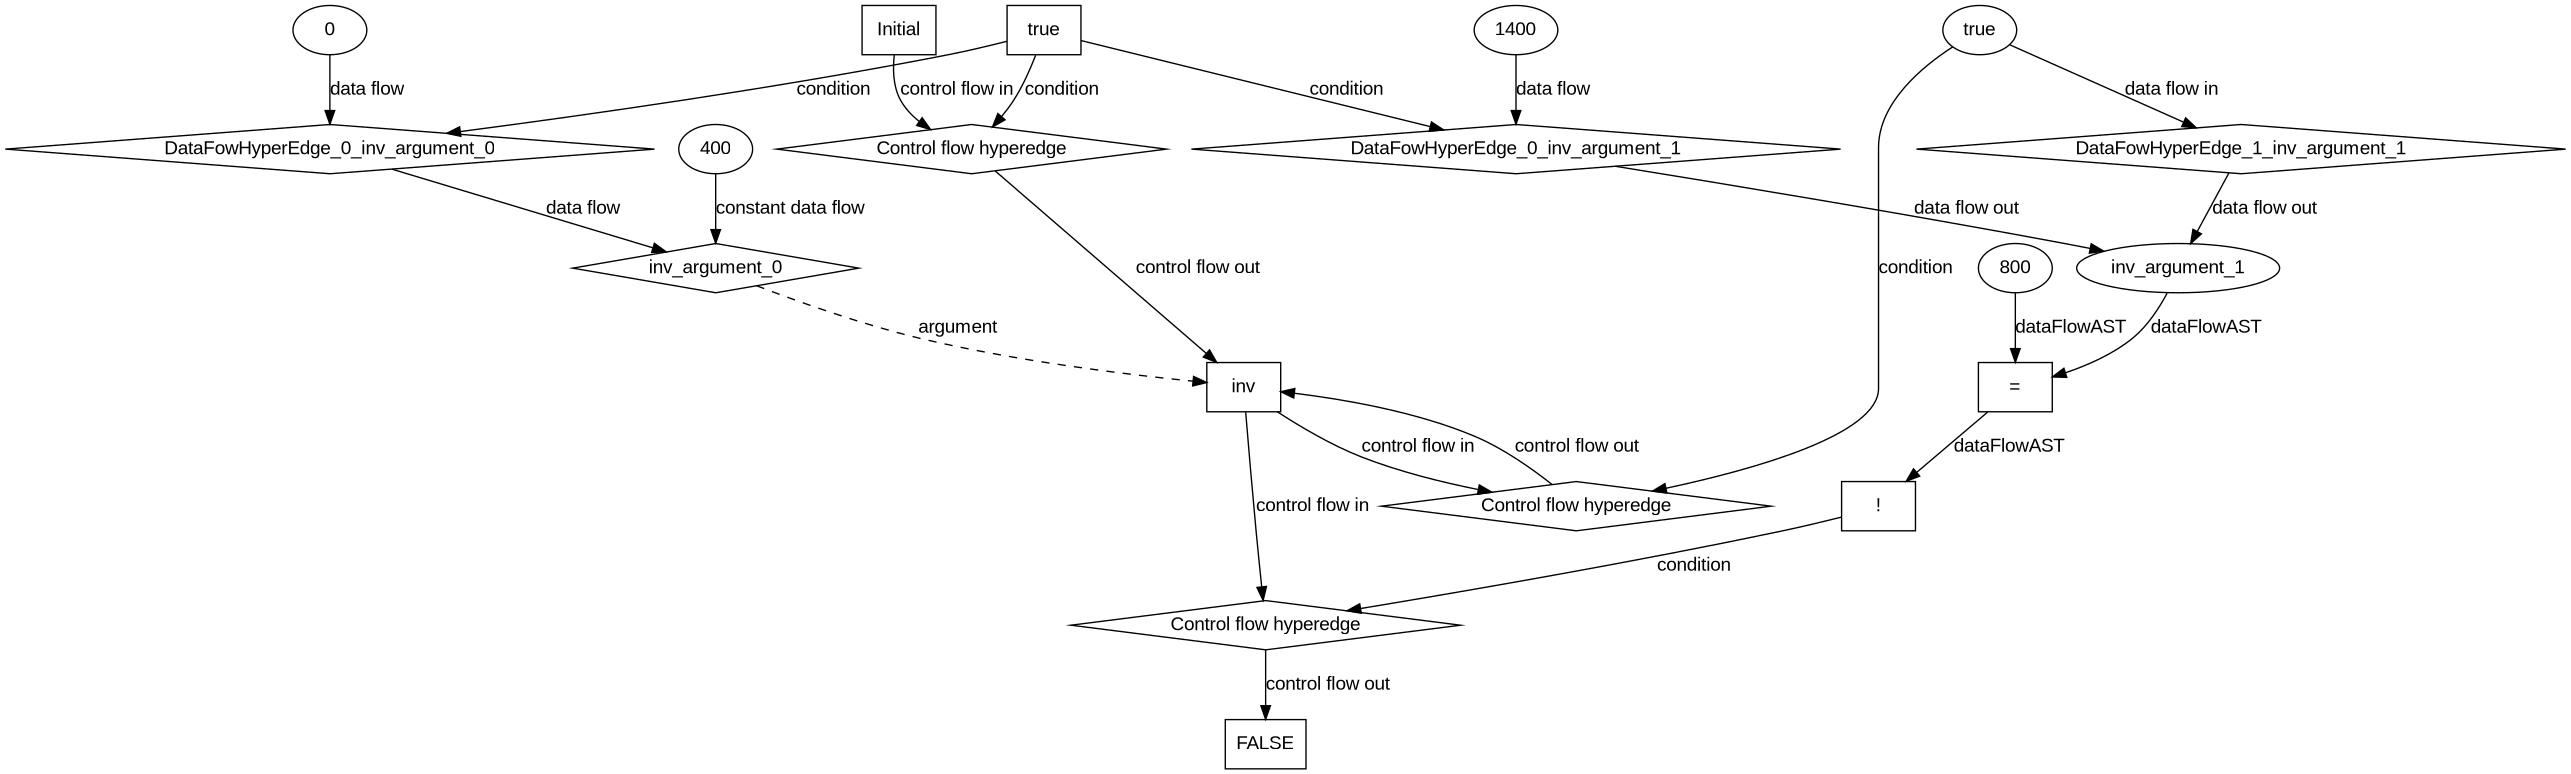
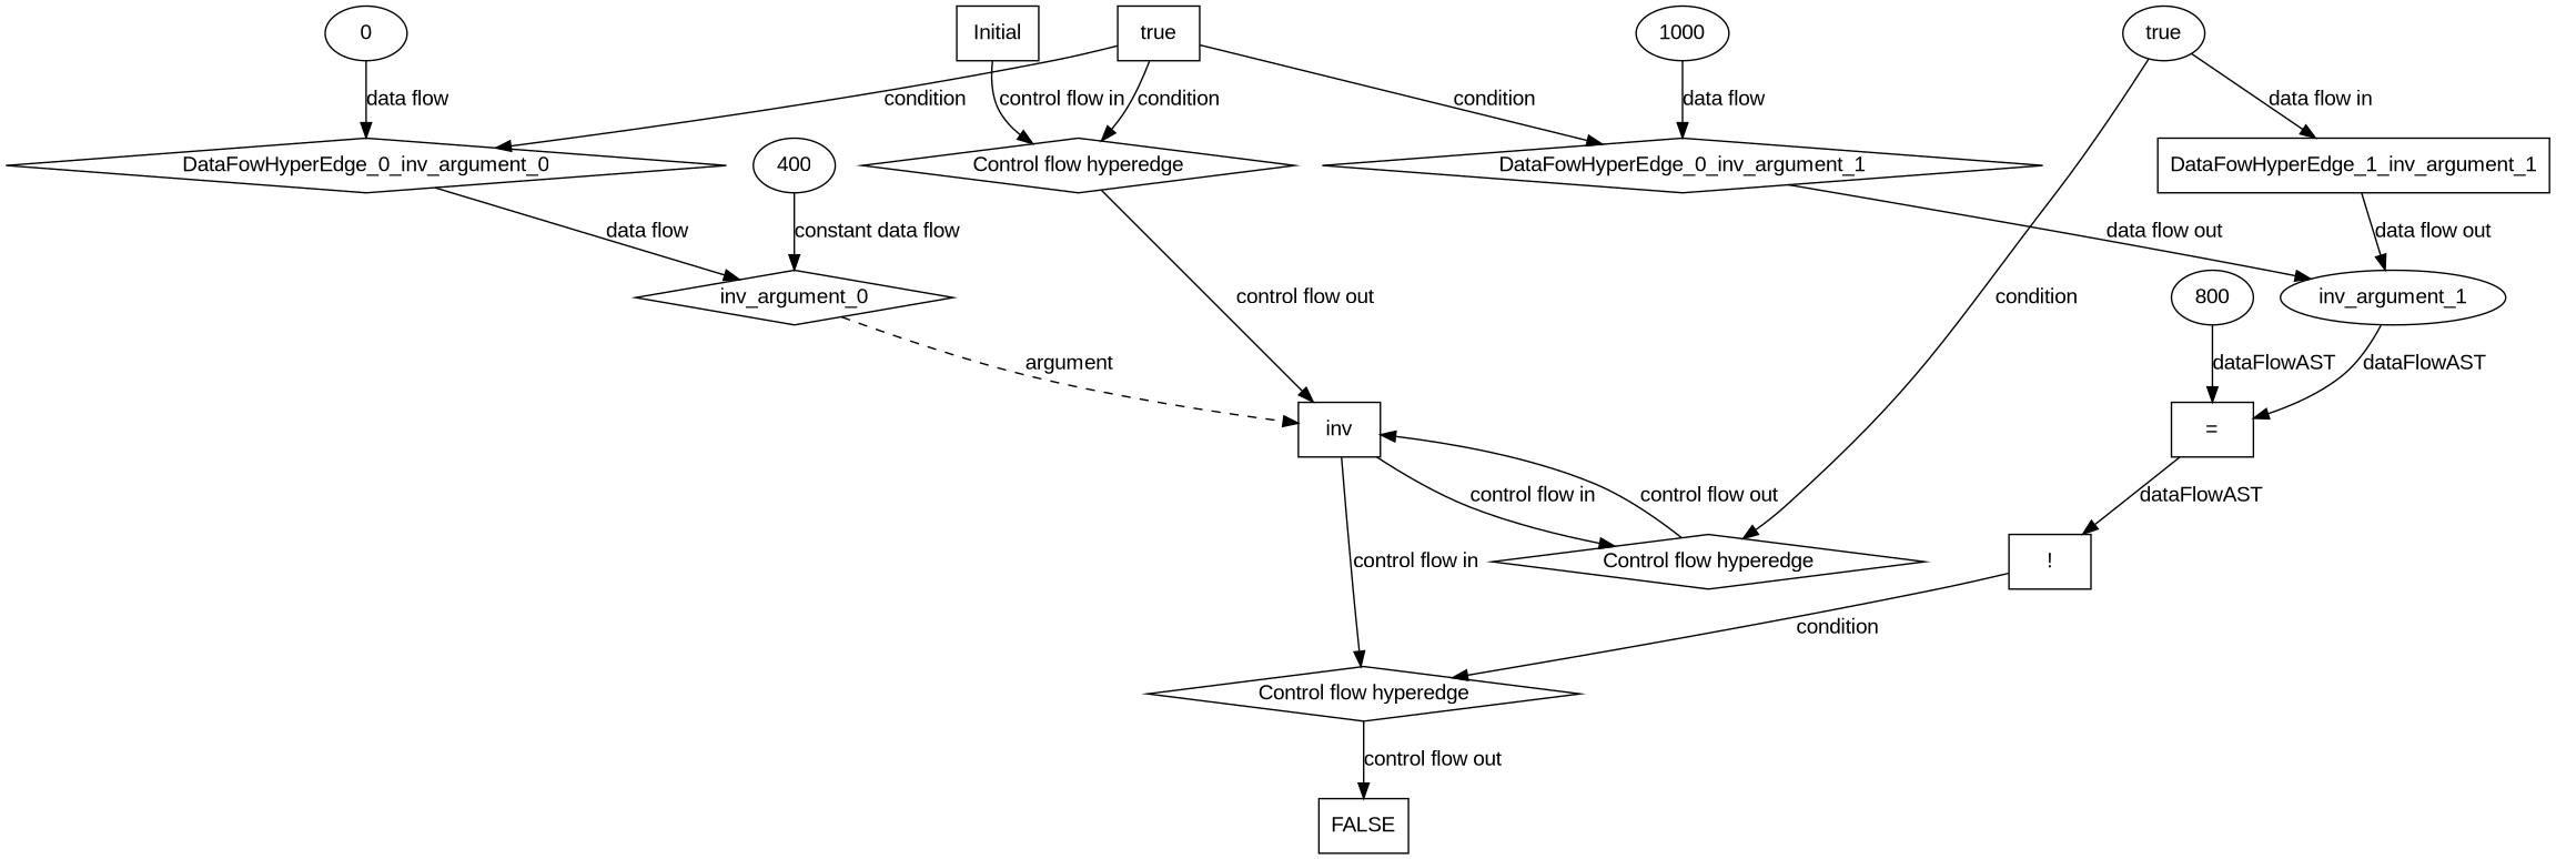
  digraph {
    fontname="Liberation Sans"
    node [fontname="Liberation Sans" shape=diamond]
    edge [fontname="Liberation Sans"]
    n1 [label=inv nodeName=inv shape=rect]
    n2 [label="Control flow hyperedge" nodeName=ControlFowHyperEdge_1]
    n3 [label="Control flow hyperedge" nodeName=ControlFowHyperEdge_2]
    n4 [label=FALSE nodeName=FALSE shape=rect]
    n5 [label=Initial nodeName=Initial shape=rect]
    n6 [label="Control flow hyperedge" nodeName=ControlFowHyperEdge_0]
    n7 [label=inv_argument_0 nodeName=argument0]
    n8 [label=inv_argument_1 nodeName=argument1 shape=oval]
    n9 [label="=" nodeName=xxxFALSE___inv_2xxxguard_0_node_1 shape=rect]
    n10 [label="!" nodeName=xxxFALSE___inv_2xxxguard_0_node_0 shape=rect]
    n11 [label=true nodeName=true_0 shape=rect]
    n12 [label=DataFowHyperEdge_0_inv_argument_0 nodeName=DataFowHyperEdge_0_inv_argument_0]
    n13 [label=DataFowHyperEdge_0_inv_argument_1 nodeName=DataFowHyperEdge_0_inv_argument_1]
    n14 [label=0 nodeName=xxxinv___Initial_0xxxdataFlow_0_node_0 shape=""]
-   n15 [label=1400 nodeName=xxxinv___Initial_0xxxdataFlow1_node_0 shape=""]
+   n15 [label=1000 nodeName=xxxinv___Initial_0xxxdataFlow1_node_0 shape=""]
    n16 [label=true nodeName=xxxinv___inv_1xxxguard_0_node_0 shape=""]
-   n17 [label=DataFowHyperEdge_1_inv_argument_1 nodeName=DataFowHyperEdge_1_inv_argument_1]
+   n17 [label=DataFowHyperEdge_1_inv_argument_1 nodeName=DataFowHyperEdge_1_inv_argument_1 shape=box]
    n18 [label=800 nodeName=xxxFALSE___inv_2xxxguard_0_node_3 shape=""]
    n19 [label=400 nodeName=xxxFALSE___inv_2xxxinv_argument_0_constant_400 shape=""]
    n1 -> n2 [label="control flow in"]
    n1 -> n3 [label="control flow in"]
    n2 -> n1 [label="control flow out"]
    n3 -> n4 [label="control flow out"]
    n5 -> n6 [label="control flow in"]
    n6 -> n1 [label="control flow out"]
    n7 -> n1 [label=argument style=dashed]
    n8 -> n9 [label=dataFlowAST]
    n9 -> n10 [label=dataFlowAST]
    n10 -> n3 [label=condition]
    n11 -> n6 [label=condition]
    n11 -> n12 [label=condition]
    n11 -> n13 [label=condition]
    n12 -> n7 [label="data flow"]
    n13 -> n8 [label="data flow out"]
    n14 -> n12 [label="data flow"]
    n15 -> n13 [label="data flow"]
    n16 -> n2 [label=condition]
    n16 -> n17 [label="data flow in"]
    n17 -> n8 [label="data flow out"]
    n18 -> n9 [label=dataFlowAST]
    n19 -> n7 [label="constant data flow"]
  }
